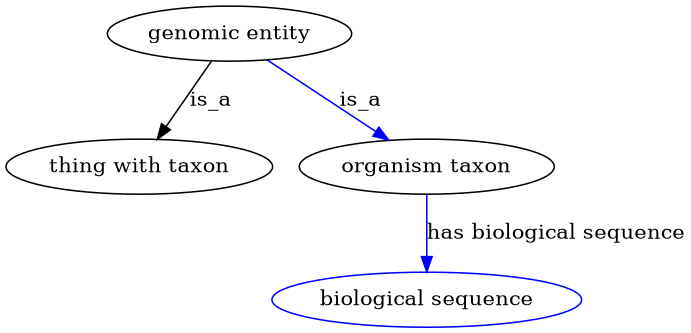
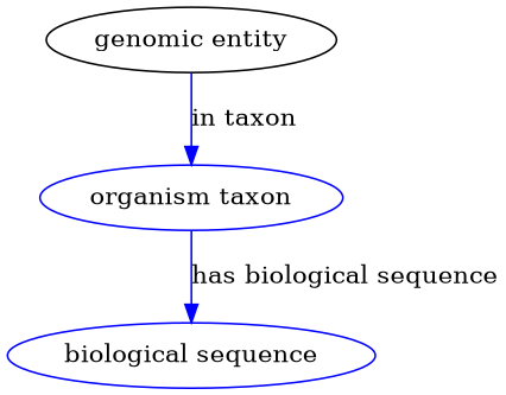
  digraph {
    edge [color=blue style=solid]
    n1 [height=0.5 label="genomic entity" width=1.7693]
-   "thing with taxon" [height=0.5 width=1.9137]
-   n3 [color=black height=0.5 label="organism taxon" width=1.8234]
+   n3 [color=blue height=0.5 label="organism taxon" width=1.8234]
    n4 [color=blue height=0.5 label="biological sequence" width=2.2387]
-   n1 -> "thing with taxon" [label=is_a color="" style=""]
-   n1 -> n3 [label=is_a]
+   n1 -> n3 [label="in taxon"]
    n3 -> n4 [label="has biological sequence"]
  }
